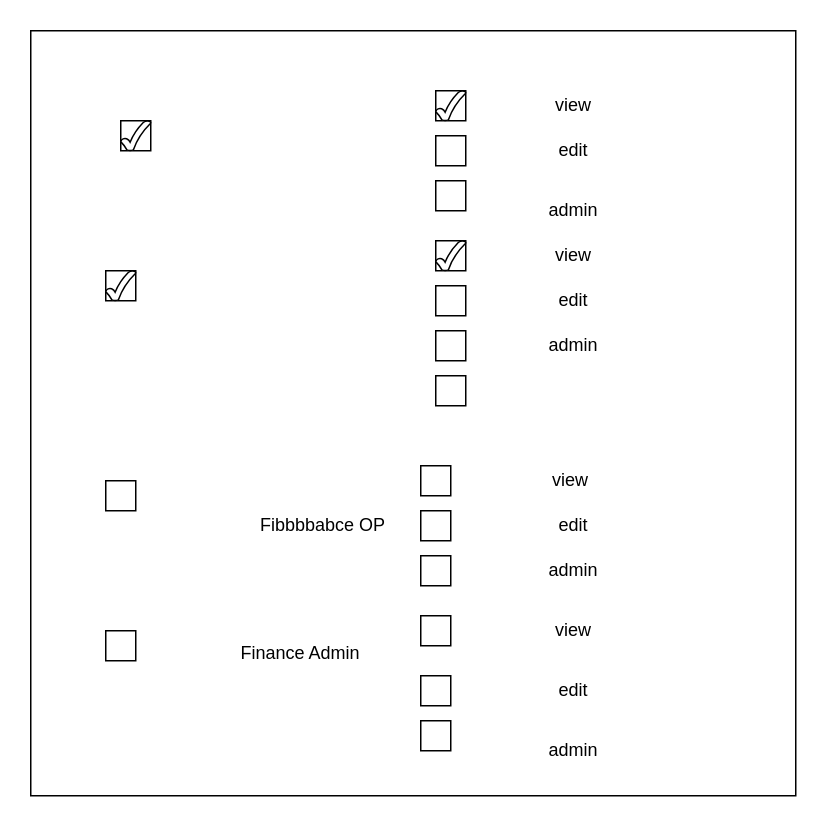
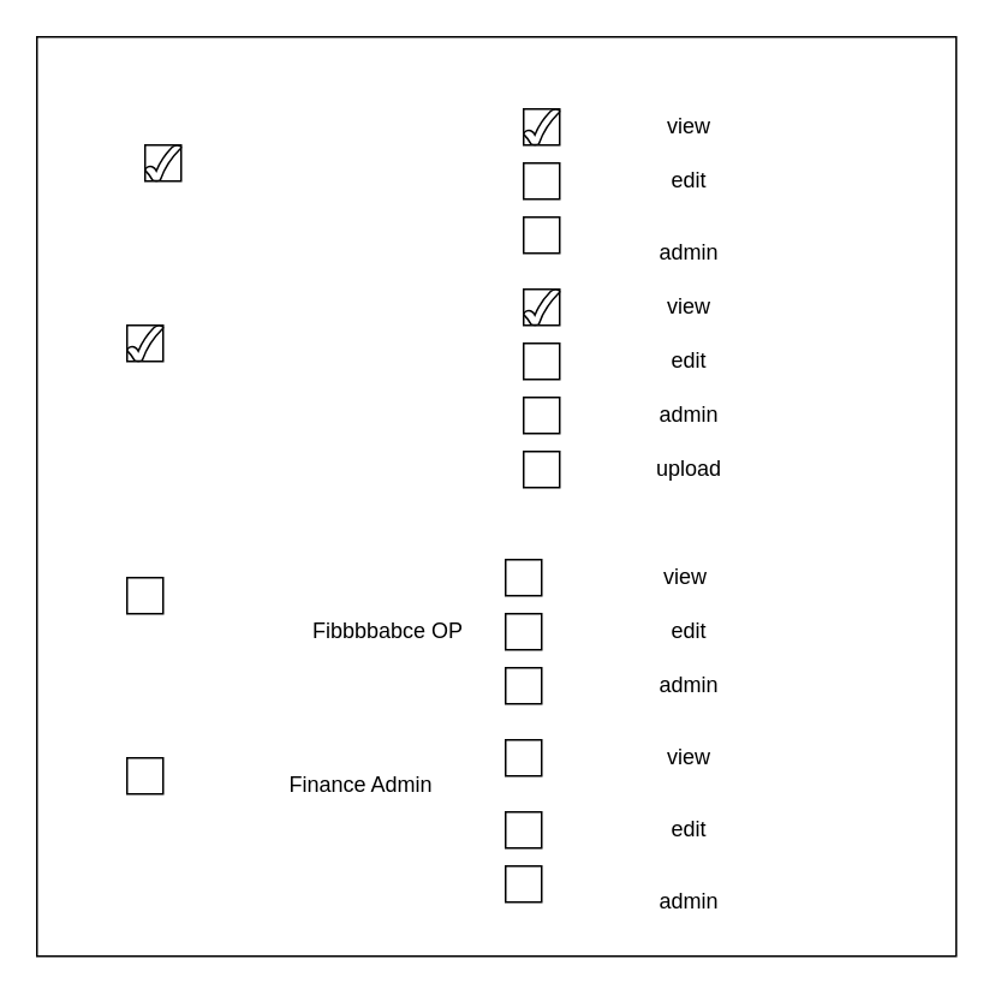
  <mxCell id="0" />
  <mxCell id="1" parent="0" />
  <mxCell id="2" value="" style="whiteSpace=wrap;html=1;aspect=fixed;" vertex="1" parent="1"><mxGeometry x="20" y="20" width="510" height="510" as="geometry" /></mxCell>
  <mxCell id="3" value="" style="whiteSpace=wrap;html=1;aspect=fixed;" vertex="1" parent="1"><mxGeometry x="80" y="80" width="20" height="20" as="geometry" /></mxCell>
  <mxCell id="4" value="" style="verticalLabelPosition=bottom;verticalAlign=top;html=1;shape=mxgraph.basic.tick" vertex="1" parent="1"><mxGeometry x="80" y="80" width="20" height="20" as="geometry" /></mxCell>
  <mxCell id="5" value="" style="whiteSpace=wrap;html=1;aspect=fixed;" vertex="1" parent="1"><mxGeometry x="70" y="180" width="20" height="20" as="geometry" /></mxCell>
  <mxCell id="6" value="" style="verticalLabelPosition=bottom;verticalAlign=top;html=1;shape=mxgraph.basic.tick" vertex="1" parent="1"><mxGeometry x="70" y="180" width="20" height="20" as="geometry" /></mxCell>
  <mxCell id="7" value="" style="whiteSpace=wrap;html=1;aspect=fixed;" vertex="1" parent="1"><mxGeometry x="70" y="320" width="20" height="20" as="geometry" /></mxCell>
  <mxCell id="8" value="" style="whiteSpace=wrap;html=1;aspect=fixed;" vertex="1" parent="1"><mxGeometry x="70" y="420" width="20" height="20" as="geometry" /></mxCell>
  <mxCell id="9" value="Fibbbbabce OP" style="text;html=1;strokeColor=none;fillColor=none;align=center;verticalAlign=middle;whiteSpace=wrap;rounded=0;" vertex="1" parent="1"><mxGeometry x="170" y="340" width="90" height="20" as="geometry" /></mxCell>
  <mxCell id="10" value="Finance Admin" style="text;html=1;strokeColor=none;fillColor=none;align=center;verticalAlign=middle;whiteSpace=wrap;rounded=0;" vertex="1" parent="1"><mxGeometry x="150" y="425" width="100" height="20" as="geometry" /></mxCell>
  <mxCell id="11" value="" style="whiteSpace=wrap;html=1;aspect=fixed;" vertex="1" parent="1"><mxGeometry x="290" y="60" width="20" height="20" as="geometry" /></mxCell>
  <mxCell id="12" value="" style="whiteSpace=wrap;html=1;aspect=fixed;" vertex="1" parent="1"><mxGeometry x="290" y="90" width="20" height="20" as="geometry" /></mxCell>
  <mxCell id="13" value="" style="whiteSpace=wrap;html=1;aspect=fixed;" vertex="1" parent="1"><mxGeometry x="290" y="120" width="20" height="20" as="geometry" /></mxCell>
  <mxCell id="14" value="" style="verticalLabelPosition=bottom;verticalAlign=top;html=1;shape=mxgraph.basic.tick" vertex="1" parent="1"><mxGeometry x="290" y="60" width="20" height="20" as="geometry" /></mxCell>
  <mxCell id="15" value="view" style="text;html=1;strokeColor=none;fillColor=none;align=center;verticalAlign=middle;whiteSpace=wrap;rounded=0;" vertex="1" parent="1"><mxGeometry x="344" y="60" width="76" height="20" as="geometry" /></mxCell>
  <mxCell id="16" value="edit" style="text;html=1;strokeColor=none;fillColor=none;align=center;verticalAlign=middle;whiteSpace=wrap;rounded=0;" vertex="1" parent="1"><mxGeometry x="362" y="90" width="40" height="20" as="geometry" /></mxCell>
  <mxCell id="17" value="admin" style="text;html=1;strokeColor=none;fillColor=none;align=center;verticalAlign=middle;whiteSpace=wrap;rounded=0;" vertex="1" parent="1"><mxGeometry x="362" y="130" width="40" height="20" as="geometry" /></mxCell>
  <mxCell id="18" value="" style="whiteSpace=wrap;html=1;aspect=fixed;" vertex="1" parent="1"><mxGeometry x="290" y="160" width="20" height="20" as="geometry" /></mxCell>
  <mxCell id="19" value="" style="verticalLabelPosition=bottom;verticalAlign=top;html=1;shape=mxgraph.basic.tick" vertex="1" parent="1"><mxGeometry x="290" y="160" width="20" height="20" as="geometry" /></mxCell>
  <mxCell id="20" value="" style="whiteSpace=wrap;html=1;aspect=fixed;" vertex="1" parent="1"><mxGeometry x="290" y="190" width="20" height="20" as="geometry" /></mxCell>
  <mxCell id="21" value="" style="whiteSpace=wrap;html=1;aspect=fixed;" vertex="1" parent="1"><mxGeometry x="290" y="220" width="20" height="20" as="geometry" /></mxCell>
  <mxCell id="22" value="" style="whiteSpace=wrap;html=1;aspect=fixed;" vertex="1" parent="1"><mxGeometry x="290" y="250" width="20" height="20" as="geometry" /></mxCell>
  <mxCell id="23" value="" style="whiteSpace=wrap;html=1;aspect=fixed;" vertex="1" parent="1"><mxGeometry x="280" y="310" width="20" height="20" as="geometry" /></mxCell>
  <mxCell id="24" value="" style="whiteSpace=wrap;html=1;aspect=fixed;" vertex="1" parent="1"><mxGeometry x="280" y="340" width="20" height="20" as="geometry" /></mxCell>
  <mxCell id="25" value="" style="whiteSpace=wrap;html=1;aspect=fixed;" vertex="1" parent="1"><mxGeometry x="280" y="370" width="20" height="20" as="geometry" /></mxCell>
  <mxCell id="26" value="" style="whiteSpace=wrap;html=1;aspect=fixed;" vertex="1" parent="1"><mxGeometry x="280" y="480" width="20" height="20" as="geometry" /></mxCell>
  <mxCell id="27" value="" style="whiteSpace=wrap;html=1;aspect=fixed;" vertex="1" parent="1"><mxGeometry x="280" y="410" width="20" height="20" as="geometry" /></mxCell>
  <mxCell id="28" value="" style="whiteSpace=wrap;html=1;aspect=fixed;" vertex="1" parent="1"><mxGeometry x="280" y="450" width="20" height="20" as="geometry" /></mxCell>
  <mxCell id="29" value="view" style="text;html=1;strokeColor=none;fillColor=none;align=center;verticalAlign=middle;whiteSpace=wrap;rounded=0;" vertex="1" parent="1"><mxGeometry x="362" y="160" width="40" height="20" as="geometry" /></mxCell>
  <mxCell id="30" value="edit" style="text;html=1;strokeColor=none;fillColor=none;align=center;verticalAlign=middle;whiteSpace=wrap;rounded=0;" vertex="1" parent="1"><mxGeometry x="362" y="190" width="40" height="20" as="geometry" /></mxCell>
  <mxCell id="31" value="admin" style="text;html=1;strokeColor=none;fillColor=none;align=center;verticalAlign=middle;whiteSpace=wrap;rounded=0;" vertex="1" parent="1"><mxGeometry x="362" y="220" width="40" height="20" as="geometry" /></mxCell>
+ <mxCell id="32" value="upload" style="text;html=1;strokeColor=none;fillColor=none;align=center;verticalAlign=middle;whiteSpace=wrap;rounded=0;" vertex="1" parent="1"><mxGeometry x="362" y="250" width="40" height="20" as="geometry" /></mxCell>
  <mxCell id="33" value="view" style="text;html=1;strokeColor=none;fillColor=none;align=center;verticalAlign=middle;whiteSpace=wrap;rounded=0;" vertex="1" parent="1"><mxGeometry x="360" y="310" width="40" height="20" as="geometry" /></mxCell>
  <mxCell id="34" value="edit" style="text;html=1;strokeColor=none;fillColor=none;align=center;verticalAlign=middle;whiteSpace=wrap;rounded=0;" vertex="1" parent="1"><mxGeometry x="362" y="340" width="40" height="20" as="geometry" /></mxCell>
  <mxCell id="35" value="admin" style="text;html=1;strokeColor=none;fillColor=none;align=center;verticalAlign=middle;whiteSpace=wrap;rounded=0;" vertex="1" parent="1"><mxGeometry x="362" y="370" width="40" height="20" as="geometry" /></mxCell>
  <mxCell id="36" value="view" style="text;html=1;strokeColor=none;fillColor=none;align=center;verticalAlign=middle;whiteSpace=wrap;rounded=0;" vertex="1" parent="1"><mxGeometry x="362" y="410" width="40" height="20" as="geometry" /></mxCell>
  <mxCell id="37" value="edit" style="text;html=1;strokeColor=none;fillColor=none;align=center;verticalAlign=middle;whiteSpace=wrap;rounded=0;" vertex="1" parent="1"><mxGeometry x="362" y="450" width="40" height="20" as="geometry" /></mxCell>
  <mxCell id="38" value="admin" style="text;html=1;strokeColor=none;fillColor=none;align=center;verticalAlign=middle;whiteSpace=wrap;rounded=0;" vertex="1" parent="1"><mxGeometry x="362" y="490" width="40" height="20" as="geometry" /></mxCell>
